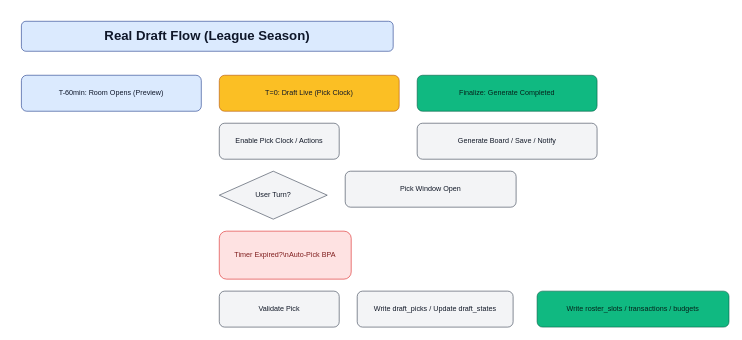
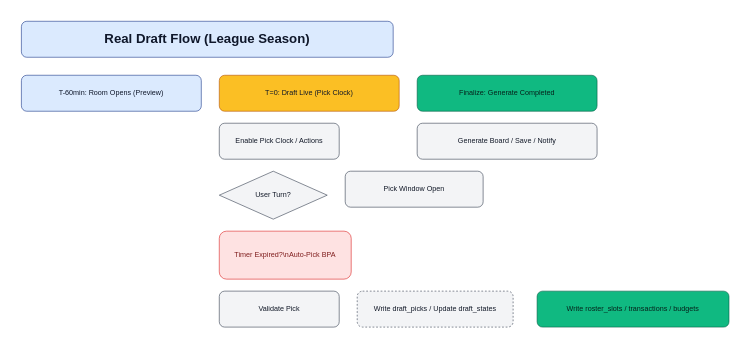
  <mxCell id="0" />
  <mxCell id="1" parent="0" />
- <mxCell id="2" value="Real Draft Flow (League Season)" style="rounded=1;whiteSpace=wrap;html=1;fontSize=22;fontStyle=1;fillColor=#DBEAFE;strokeColor=#1E3A8A;fontColor=#0F172A;align=center;verticalAlign=middle;" vertex="1" parent="1"><mxGeometry x="20" y="20" width="620" height="50" as="geometry" /></mxCell>
+ <mxCell id="2" value="Real Draft Flow (League Season)" style="rounded=1;whiteSpace=wrap;html=1;fontSize=22;fontStyle=1;fillColor=#DBEAFE;strokeColor=#1E3A8A;fontColor=#0F172A;align=center;verticalAlign=middle;" vertex="1" parent="1"><mxGeometry x="20" y="20" width="620" height="60" as="geometry" /></mxCell>
  <mxCell id="3" value="T-60min: Room Opens (Preview)" style="rounded=1;whiteSpace=wrap;html=1;fillColor=#DBEAFE;strokeColor=#1E3A8A;fontColor=#0F172A;" vertex="1" parent="1"><mxGeometry x="20" y="110" width="300" height="60" as="geometry" /></mxCell>
  <mxCell id="4" value="T=0: Draft Live (Pick Clock)" style="rounded=1;whiteSpace=wrap;html=1;fillColor=#FBBF24;strokeColor=#B45309;fontColor=#111827;" vertex="1" parent="1"><mxGeometry x="350" y="110" width="300" height="60" as="geometry" /></mxCell>
  <mxCell id="5" value="Finalize: Generate Completed" style="rounded=1;whiteSpace=wrap;html=1;fillColor=#10B981;strokeColor=#065F46;fontColor=#06221B;" vertex="1" parent="1"><mxGeometry x="680" y="110" width="300" height="60" as="geometry" /></mxCell>
  <mxCell id="6" value="Enable Pick Clock / Actions" style="rounded=1;whiteSpace=wrap;html=1;fillColor=#F3F4F6;strokeColor=#374151;fontColor=#111827;" vertex="1" parent="1"><mxGeometry x="350" y="190" width="200" height="60" as="geometry" /></mxCell>
  <mxCell id="7" value="User Turn?" style="shape=rhombus;whiteSpace=wrap;html=1;fillColor=#F3F4F6;strokeColor=#374151;fontColor=#111827;" vertex="1" parent="1"><mxGeometry x="350" y="270" width="180" height="80" as="geometry" /></mxCell>
- <mxCell id="8" value="Pick Window Open" style="rounded=1;whiteSpace=wrap;html=1;fillColor=#F3F4F6;strokeColor=#374151;fontColor=#111827;" vertex="1" parent="1"><mxGeometry x="560" y="270" width="285" height="60" as="geometry" /></mxCell>
+ <mxCell id="8" value="Pick Window Open" style="rounded=1;whiteSpace=wrap;html=1;fillColor=#F3F4F6;strokeColor=#374151;fontColor=#111827;" vertex="1" parent="1"><mxGeometry x="560" y="270" width="230" height="60" as="geometry" /></mxCell>
  <mxCell id="9" value="Timer Expired?\nAuto-Pick BPA" style="rounded=1;whiteSpace=wrap;html=1;fillColor=#FEE2E2;strokeColor=#DC2626;fontColor=#7F1D1D;" vertex="1" parent="1"><mxGeometry x="350" y="370" width="220" height="80" as="geometry" /></mxCell>
  <mxCell id="10" value="Validate Pick" style="rounded=1;whiteSpace=wrap;html=1;fillColor=#F3F4F6;strokeColor=#374151;fontColor=#111827;" vertex="1" parent="1"><mxGeometry x="350" y="470" width="200" height="60" as="geometry" /></mxCell>
- <mxCell id="11" value="Write draft_picks / Update draft_states" style="rounded=1;whiteSpace=wrap;html=1;fillColor=#F3F4F6;strokeColor=#374151;fontColor=#111827;" vertex="1" parent="1"><mxGeometry x="580" y="470" width="260" height="60" as="geometry" /></mxCell>
+ <mxCell id="11" value="Write draft_picks / Update draft_states" style="rounded=1;whiteSpace=wrap;html=1;fillColor=#F3F4F6;strokeColor=#374151;fontColor=#111827;dashed=1;" vertex="1" parent="1"><mxGeometry x="580" y="470" width="260" height="60" as="geometry" /></mxCell>
  <mxCell id="12" value="Write roster_slots / transactions / budgets" style="rounded=1;whiteSpace=wrap;html=1;fillColor=#10B981;strokeColor=#065F46;fontColor=#06221B;" vertex="1" parent="1"><mxGeometry x="880" y="470" width="320" height="60" as="geometry" /></mxCell>
  <mxCell id="13" value="Generate Board / Save / Notify" style="rounded=1;whiteSpace=wrap;html=1;fillColor=#F3F4F6;strokeColor=#374151;fontColor=#111827;" vertex="1" parent="1"><mxGeometry x="680" y="190" width="300" height="60" as="geometry" /></mxCell>
  <mxCell id="14" edge="1" parent="1" source="3" target="4" style="endArrow=block;strokeColor=#374151;" />
  <mxCell id="15" edge="1" parent="1" source="4" target="6" style="endArrow=block;strokeColor=#374151;" />
  <mxCell id="16" edge="1" parent="1" source="6" target="7" style="endArrow=block;strokeColor=#374151;" />
  <mxCell id="17" edge="1" parent="1" source="7" target="8" style="endArrow=block;strokeColor=#374151;" />
  <mxCell id="18" edge="1" parent="1" source="7" target="9" style="endArrow=block;strokeColor=#374151;" />
  <mxCell id="19" edge="1" parent="1" source="8" target="10" style="endArrow=diamond;strokeColor=#374151;" />
  <mxCell id="20" edge="1" parent="1" source="9" target="10" style="endArrow=block;strokeColor=#374151;" />
  <mxCell id="21" edge="1" parent="1" source="10" target="11" style="endArrow=block;strokeColor=#374151;" />
  <mxCell id="22" edge="1" parent="1" source="11" target="12" style="endArrow=block;strokeColor=#374151;" />
  <mxCell id="23" edge="1" parent="1" source="5" target="13" style="endArrow=block;strokeColor=#374151;" />
